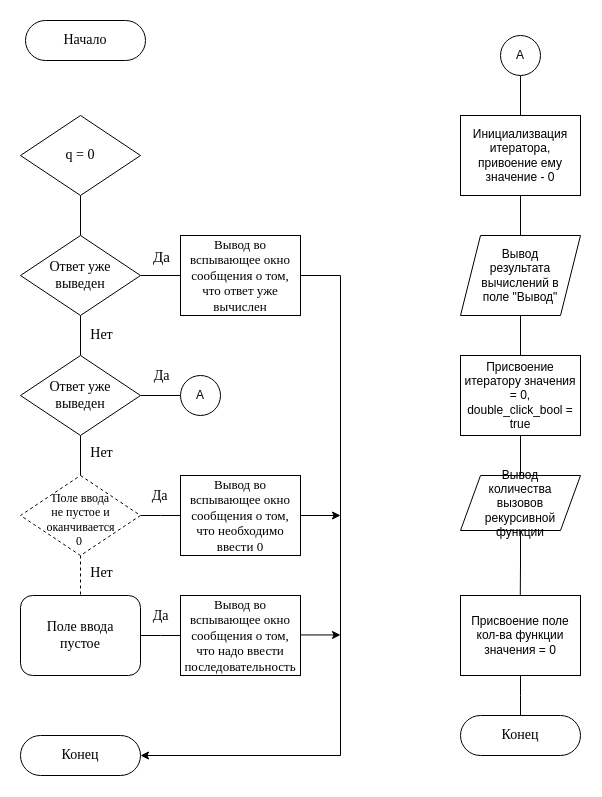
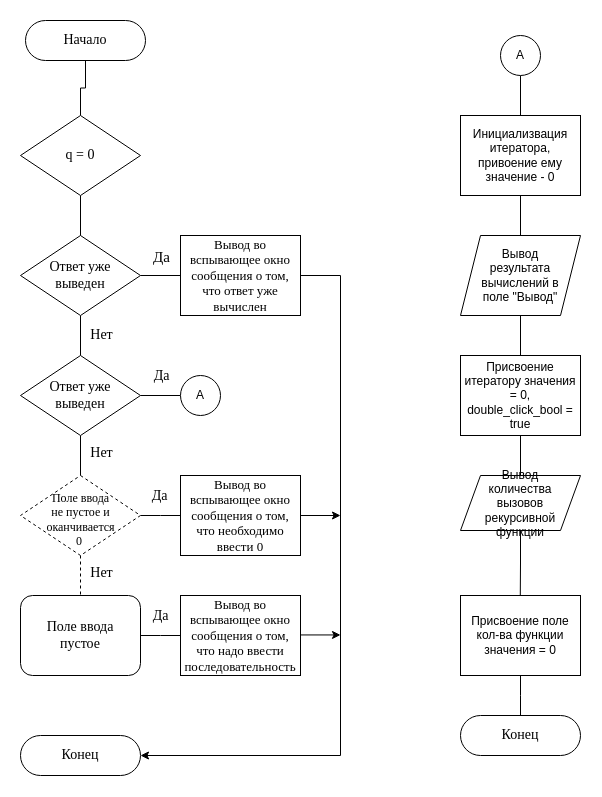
  <mxCell id="0" />
  <mxCell id="1" parent="0" />
+ <mxCell id="2" style="edgeStyle=orthogonalEdgeStyle;rounded=0;orthogonalLoop=1;jettySize=auto;html=1;exitX=0.5;exitY=0.5;exitDx=0;exitDy=20;exitPerimeter=0;entryX=0.5;entryY=0;entryDx=0;entryDy=0;endArrow=none;endFill=0;" edge="1" parent="1" source="3" target="10"><mxGeometry relative="1" as="geometry" /></mxCell>
  <mxCell id="3" value="Начало" style="html=1;dashed=0;whiteSpace=wrap;shape=mxgraph.dfd.start;fontFamily=Times New Roman;fontSize=14;" vertex="1" parent="1"><mxGeometry x="25" y="20" width="120" height="40" as="geometry" /></mxCell>
  <mxCell id="4" style="edgeStyle=orthogonalEdgeStyle;rounded=0;orthogonalLoop=1;jettySize=auto;html=1;exitX=1;exitY=0.5;exitDx=0;exitDy=0;entryX=0;entryY=0.5;entryDx=0;entryDy=0;endArrow=none;endFill=0;" edge="1" parent="1" source="8" target="11"><mxGeometry relative="1" as="geometry" /></mxCell>
  <mxCell id="5" value="Да" style="edgeLabel;html=1;align=center;verticalAlign=middle;resizable=0;points=[];fontFamily=Times New Roman;fontSize=15;" vertex="1" connectable="0" parent="4"><mxGeometry x="0.117" relative="1" as="geometry"><mxPoint x="-2" y="-20" as="offset" /></mxGeometry></mxCell>
  <mxCell id="6" style="edgeStyle=orthogonalEdgeStyle;rounded=0;orthogonalLoop=1;jettySize=auto;html=1;exitX=0.5;exitY=1;exitDx=0;exitDy=0;entryX=0.5;entryY=0;entryDx=0;entryDy=0;endArrow=none;endFill=0;" edge="1" parent="1" source="8" target="17"><mxGeometry relative="1" as="geometry" /></mxCell>
  <mxCell id="7" value="Нет" style="edgeLabel;html=1;align=center;verticalAlign=middle;resizable=0;points=[];fontFamily=Times New Roman;fontSize=14;" vertex="1" connectable="0" parent="6"><mxGeometry x="-0.058" y="1" relative="1" as="geometry"><mxPoint x="19" as="offset" /></mxGeometry></mxCell>
  <mxCell id="8" value="Ответ уже &lt;br style=&quot;font-size: 14px;&quot;&gt;выведен" style="rhombus;whiteSpace=wrap;html=1;fontFamily=Times New Roman;fontSize=14;" vertex="1" parent="1"><mxGeometry y="235" width="120" height="80" as="geometry" x="20" /></mxCell>
  <mxCell id="9" style="edgeStyle=orthogonalEdgeStyle;rounded=0;orthogonalLoop=1;jettySize=auto;html=1;exitX=0.5;exitY=1;exitDx=0;exitDy=0;entryX=0.5;entryY=0;entryDx=0;entryDy=0;endArrow=none;endFill=0;" edge="1" parent="1" source="10" target="8"><mxGeometry relative="1" as="geometry" /></mxCell>
  <mxCell id="10" value="q = 0" style="rhombus;whiteSpace=wrap;html=1;fontFamily=Times New Roman;fontSize=14;" vertex="1" parent="1"><mxGeometry y="115" width="120" height="80" as="geometry" x="20" /></mxCell>
  <mxCell id="11" value="Вывод во вспывающее окно сообщения о том, что ответ уже вычислен" style="rounded=0;whiteSpace=wrap;html=1;fontFamily=Times New Roman;fontSize=13;" vertex="1" parent="1"><mxGeometry x="180" y="235" width="120" height="80" as="geometry" /></mxCell>
  <mxCell id="12" value="Конец" style="html=1;dashed=0;whiteSpace=wrap;shape=mxgraph.dfd.start;fontFamily=Times New Roman;fontSize=14;" vertex="1" parent="1"><mxGeometry y="735" width="120" height="40" as="geometry" x="20" /></mxCell>
  <mxCell id="13" style="edgeStyle=orthogonalEdgeStyle;rounded=0;orthogonalLoop=1;jettySize=auto;html=1;exitX=1;exitY=0.5;exitDx=0;exitDy=0;endArrow=none;endFill=0;fontFamily=Times New Roman;fontSize=14;" edge="1" parent="1" source="17" target="26"><mxGeometry relative="1" as="geometry" /></mxCell>
  <mxCell id="14" value="Да" style="edgeLabel;html=1;align=center;verticalAlign=middle;resizable=0;points=[];fontFamily=Times New Roman;fontSize=14;" vertex="1" connectable="0" parent="13"><mxGeometry x="-0.156" y="-2" relative="1" as="geometry"><mxPoint x="3" y="-22" as="offset" /></mxGeometry></mxCell>
  <mxCell id="15" style="edgeStyle=orthogonalEdgeStyle;rounded=0;orthogonalLoop=1;jettySize=auto;html=1;exitX=0.5;exitY=1;exitDx=0;exitDy=0;entryX=0.5;entryY=0;entryDx=0;entryDy=0;endArrow=none;endFill=0;" edge="1" parent="1" source="17" target="22"><mxGeometry relative="1" as="geometry" /></mxCell>
  <mxCell id="16" value="Нет" style="edgeLabel;html=1;align=center;verticalAlign=middle;resizable=0;points=[];fontFamily=Times New Roman;fontSize=14;" vertex="1" connectable="0" parent="15"><mxGeometry x="-0.167" y="2" relative="1" as="geometry"><mxPoint x="18" as="offset" /></mxGeometry></mxCell>
  <mxCell id="17" value="Ответ уже &lt;br style=&quot;font-size: 14px;&quot;&gt;выведен" style="rhombus;whiteSpace=wrap;html=1;fontFamily=Times New Roman;fontSize=14;" vertex="1" parent="1"><mxGeometry y="355" width="120" height="80" as="geometry" x="20" /></mxCell>
  <mxCell id="18" style="edgeStyle=orthogonalEdgeStyle;rounded=0;orthogonalLoop=1;jettySize=auto;html=1;exitX=1;exitY=0.5;exitDx=0;exitDy=0;endArrow=none;endFill=0;fontFamily=Times New Roman;fontSize=14;" edge="1" parent="1" source="22"><mxGeometry relative="1" as="geometry"><mxPoint x="180" y="515" as="targetPoint" /></mxGeometry></mxCell>
  <mxCell id="19" value="Да" style="edgeLabel;html=1;align=center;verticalAlign=middle;resizable=0;points=[];fontFamily=Times New Roman;fontSize=14;" vertex="1" connectable="0" parent="18"><mxGeometry x="-0.111" y="-1" relative="1" as="geometry"><mxPoint y="-21" as="offset" /></mxGeometry></mxCell>
  <mxCell id="20" style="edgeStyle=orthogonalEdgeStyle;rounded=0;orthogonalLoop=1;jettySize=auto;html=1;exitX=0.5;exitY=1;exitDx=0;exitDy=0;entryX=0.5;entryY=0;entryDx=0;entryDy=0;endArrow=none;endFill=0;dashed=1;" edge="1" parent="1" source="22" target="25"><mxGeometry relative="1" as="geometry" /></mxCell>
  <mxCell id="21" value="Нет" style="edgeLabel;html=1;align=center;verticalAlign=middle;resizable=0;points=[];fontFamily=Times New Roman;fontSize=14;" vertex="1" connectable="0" parent="20"><mxGeometry x="-0.136" y="1" relative="1" as="geometry"><mxPoint x="19" as="offset" /></mxGeometry></mxCell>
  <mxCell id="22" value="Поле ввода не пустое и оканчивается 0&amp;nbsp;" style="rhombus;whiteSpace=wrap;html=1;fontFamily=Times New Roman;fontSize=12;labelBackgroundColor=none;spacingLeft=28;spacingRight=27;spacingTop=16;spacingBottom=9;dashed=1;" vertex="1" parent="1"><mxGeometry y="475" width="120" height="80" as="geometry" x="20" /></mxCell>
  <mxCell id="23" style="edgeStyle=orthogonalEdgeStyle;rounded=0;orthogonalLoop=1;jettySize=auto;html=1;exitX=1;exitY=0.5;exitDx=0;exitDy=0;entryX=0;entryY=0.5;entryDx=0;entryDy=0;endArrow=none;endFill=0;fontFamily=Times New Roman;fontSize=14;" edge="1" parent="1" source="25"><mxGeometry relative="1" as="geometry"><mxPoint x="180" y="635" as="targetPoint" /></mxGeometry></mxCell>
  <mxCell id="24" value="Да" style="edgeLabel;html=1;align=center;verticalAlign=middle;resizable=0;points=[];fontFamily=Times New Roman;fontSize=14;" vertex="1" connectable="0" parent="23"><mxGeometry x="-0.08" relative="1" as="geometry"><mxPoint y="-20" as="offset" /></mxGeometry></mxCell>
  <mxCell id="25" value="Поле ввода&lt;br&gt;пустое" style="whiteSpace=wrap;html=1;fontFamily=Times New Roman;fontSize=14;labelBackgroundColor=none;rounded=1;" vertex="1" parent="1"><mxGeometry y="595" width="120" height="80" as="geometry" x="20" /></mxCell>
  <mxCell id="26" value="A" style="ellipse;whiteSpace=wrap;html=1;aspect=fixed;" vertex="1" parent="1"><mxGeometry x="180" y="375" width="40" height="40" as="geometry" /></mxCell>
  <mxCell id="27" value="Вывод во вспывающее окно сообщения о том, что необходимо ввести 0" style="rounded=0;whiteSpace=wrap;html=1;fontFamily=Times New Roman;fontSize=13;" vertex="1" parent="1"><mxGeometry x="180" y="475" width="120" height="80" as="geometry" /></mxCell>
  <mxCell id="28" value="Вывод во вспывающее окно сообщения о том, что надо ввести последовательность" style="rounded=0;whiteSpace=wrap;html=1;fontFamily=Times New Roman;fontSize=13;" vertex="1" parent="1"><mxGeometry x="180" y="595" width="120" height="80" as="geometry" /></mxCell>
  <mxCell id="29" value="" style="endArrow=none;html=1;rounded=0;exitX=1;exitY=0.5;exitDx=0;exitDy=0;" edge="1" parent="1" source="11"><mxGeometry width="50" height="50" relative="1" as="geometry"><mxPoint x="300" y="315" as="sourcePoint" /><mxPoint x="340" y="275" as="targetPoint" /></mxGeometry></mxCell>
  <mxCell id="30" value="" style="endArrow=none;html=1;rounded=0;" edge="1" parent="1"><mxGeometry width="50" height="50" relative="1" as="geometry"><mxPoint x="340" y="275" as="sourcePoint" /><mxPoint x="340" y="755" as="targetPoint" /></mxGeometry></mxCell>
  <mxCell id="31" value="" style="endArrow=classic;html=1;rounded=0;entryX=1;entryY=0.5;entryDx=0;entryDy=0;entryPerimeter=0;" edge="1" parent="1" target="12"><mxGeometry width="50" height="50" relative="1" as="geometry"><mxPoint x="340" y="755" as="sourcePoint" /><mxPoint x="280" y="765" as="targetPoint" /></mxGeometry></mxCell>
  <mxCell id="32" value="" style="endArrow=classic;html=1;rounded=0;exitX=1;exitY=0.5;exitDx=0;exitDy=0;" edge="1" parent="1" source="27"><mxGeometry width="50" height="50" relative="1" as="geometry"><mxPoint x="330" y="545" as="sourcePoint" /><mxPoint x="340" y="515" as="targetPoint" /></mxGeometry></mxCell>
  <mxCell id="33" value="" style="endArrow=classic;html=1;rounded=0;exitX=1;exitY=0.5;exitDx=0;exitDy=0;" edge="1" parent="1"><mxGeometry width="50" height="50" relative="1" as="geometry"><mxPoint x="300" y="634.44" as="sourcePoint" /><mxPoint x="340" y="634.44" as="targetPoint" /></mxGeometry></mxCell>
  <mxCell id="34" style="edgeStyle=orthogonalEdgeStyle;rounded=0;orthogonalLoop=1;jettySize=auto;html=1;exitX=0.5;exitY=1;exitDx=0;exitDy=0;entryX=0.5;entryY=0;entryDx=0;entryDy=0;endArrow=none;endFill=0;" edge="1" parent="1" source="35" target="37"><mxGeometry relative="1" as="geometry" /></mxCell>
  <mxCell id="35" value="A" style="ellipse;whiteSpace=wrap;html=1;aspect=fixed;" vertex="1" parent="1"><mxGeometry x="500" width="40" height="40" as="geometry" y="35" /></mxCell>
  <mxCell id="36" style="edgeStyle=orthogonalEdgeStyle;rounded=0;orthogonalLoop=1;jettySize=auto;html=1;exitX=0.5;exitY=1;exitDx=0;exitDy=0;entryX=0.5;entryY=0;entryDx=0;entryDy=0;endArrow=none;endFill=0;" edge="1" parent="1" source="37" target="39"><mxGeometry relative="1" as="geometry" /></mxCell>
  <mxCell id="37" value="Инициализвация итератора, привоение ему значение - 0" style="rounded=0;whiteSpace=wrap;html=1;" vertex="1" parent="1"><mxGeometry x="460" y="115" width="120" height="80" as="geometry" /></mxCell>
  <mxCell id="38" style="edgeStyle=orthogonalEdgeStyle;rounded=0;orthogonalLoop=1;jettySize=auto;html=1;exitX=0.5;exitY=1;exitDx=0;exitDy=0;entryX=0.5;entryY=0;entryDx=0;entryDy=0;endArrow=none;endFill=0;" edge="1" parent="1" source="39" target="41"><mxGeometry relative="1" as="geometry" /></mxCell>
  <mxCell id="39" value="Вывод результата вычислений в поле &quot;Вывод&quot;" style="shape=parallelogram;perimeter=parallelogramPerimeter;whiteSpace=wrap;html=1;fixedSize=1;spacingLeft=10;spacingRight=10;" vertex="1" parent="1"><mxGeometry x="460" y="235" width="120" height="80" as="geometry" /></mxCell>
  <mxCell id="40" style="edgeStyle=orthogonalEdgeStyle;rounded=0;orthogonalLoop=1;jettySize=auto;html=1;exitX=0.5;exitY=1;exitDx=0;exitDy=0;entryX=0.5;entryY=0;entryDx=0;entryDy=0;endArrow=none;endFill=0;" edge="1" parent="1" source="41" target="43"><mxGeometry relative="1" as="geometry" /></mxCell>
  <mxCell id="41" value="Присвоение итератору значения = 0,&lt;br&gt;double_click_bool = true" style="rounded=0;whiteSpace=wrap;html=1;" vertex="1" parent="1"><mxGeometry x="460" y="355" width="120" height="80" as="geometry" /></mxCell>
  <mxCell id="42" style="edgeStyle=orthogonalEdgeStyle;rounded=0;orthogonalLoop=1;jettySize=auto;html=1;exitX=0.5;exitY=1;exitDx=0;exitDy=0;endArrow=none;endFill=0;" edge="1" parent="1" source="43"><mxGeometry relative="1" as="geometry"><mxPoint x="519.789" y="595" as="targetPoint" /></mxGeometry></mxCell>
  <mxCell id="43" value="Вывод количества вызовов рекурсивной функции" style="shape=parallelogram;perimeter=parallelogramPerimeter;whiteSpace=wrap;html=1;fixedSize=1;spacingLeft=10;spacingRight=10;" vertex="1" parent="1"><mxGeometry x="460" y="475" width="120" height="55" as="geometry" /></mxCell>
  <mxCell id="44" value="Присвоение поле кол-ва функции &lt;br&gt;значения = 0" style="rounded=0;whiteSpace=wrap;html=1;" vertex="1" parent="1"><mxGeometry x="460" y="595" width="120" height="80" as="geometry" /></mxCell>
  <mxCell id="45" style="edgeStyle=orthogonalEdgeStyle;rounded=0;orthogonalLoop=1;jettySize=auto;html=1;exitX=0.5;exitY=1;exitDx=0;exitDy=0;entryX=0.5;entryY=0.5;entryDx=0;entryDy=-20;entryPerimeter=0;endArrow=none;endFill=0;" edge="1" parent="1" source="44"><mxGeometry relative="1" as="geometry"><mxPoint x="520" y="715" as="targetPoint" /></mxGeometry></mxCell>
  <mxCell id="46" value="Конец" style="html=1;dashed=0;whiteSpace=wrap;shape=mxgraph.dfd.start;fontFamily=Times New Roman;fontSize=14;" vertex="1" parent="1"><mxGeometry x="460" y="715" width="120" height="40" as="geometry" /></mxCell>
